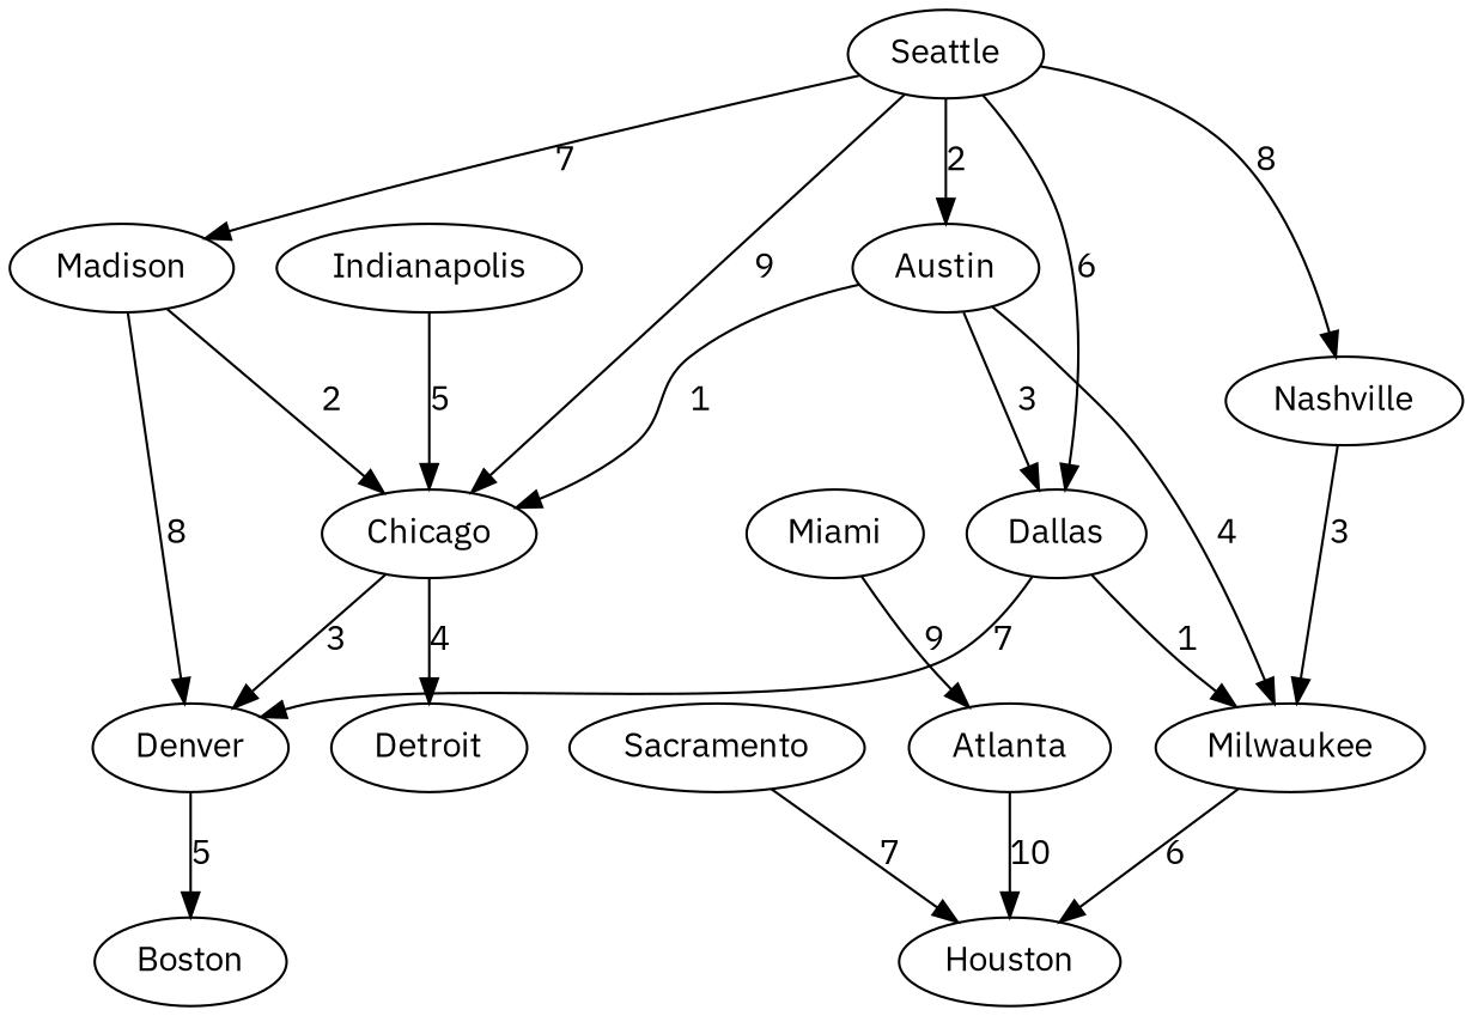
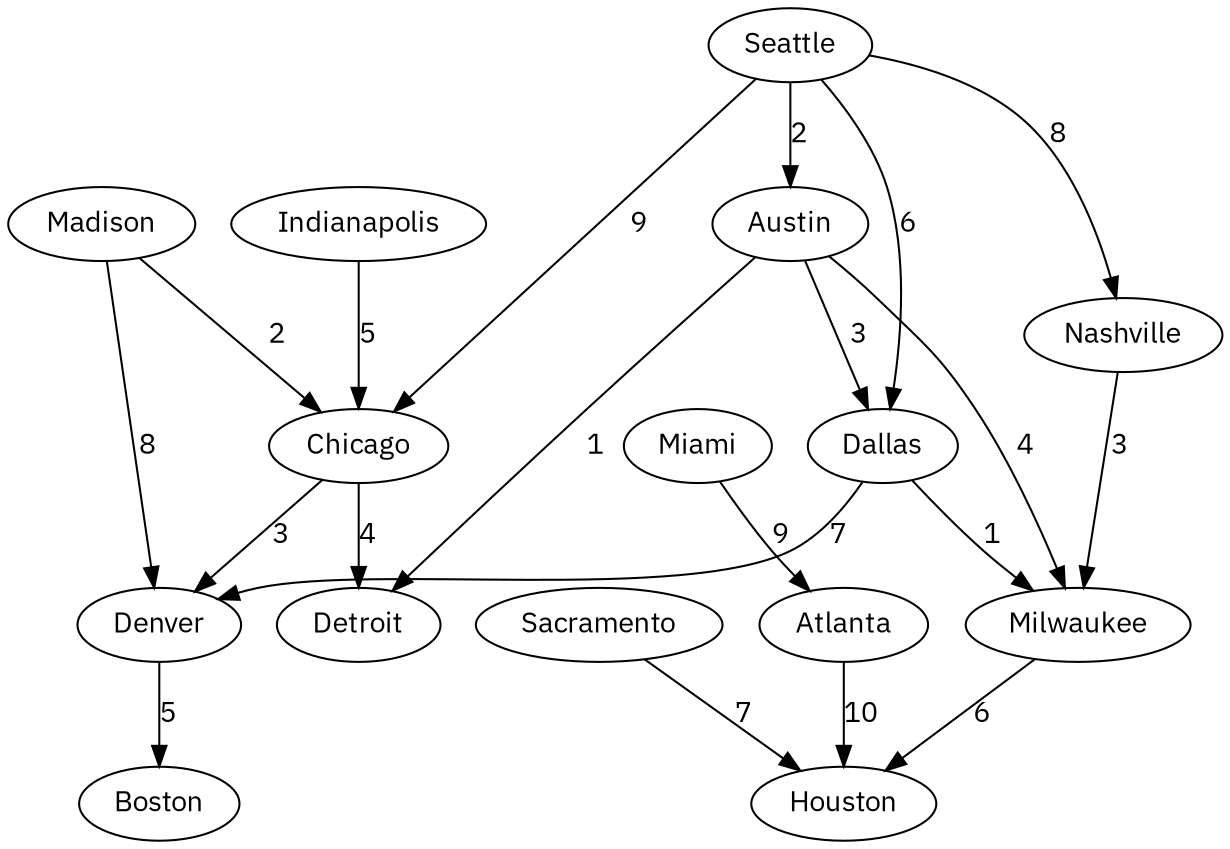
  digraph {
    fontname="IBM Plex Sans"
    node [fontname="IBM Plex Sans"]
    edge [fontname="IBM Plex Sans"]
    Seattle
    Austin
    Madison
    Chicago
    Dallas
    Nashville
    Milwaukee
    Denver
    Detroit
    Houston
    Boston
    Indianapolis
    Sacramento
    Miami
    Atlanta
    Seattle -> Austin [label=2]
-   Seattle -> Madison [label=7]
    Seattle -> Chicago [label=9]
    Seattle -> Dallas [label=6]
    Seattle -> Nashville [label=8]
-   Austin -> Chicago [label=1]
+   Austin -> Detroit [label=1]
    Austin -> Dallas [label=3]
    Austin -> Milwaukee [label=4]
    Madison -> Chicago [label=2]
    Madison -> Denver [label=8]
    Chicago -> Denver [label=3]
    Chicago -> Detroit [label=4]
    Dallas -> Milwaukee [label=1]
    Dallas -> Denver [label=7]
    Nashville -> Milwaukee [label=3]
    Milwaukee -> Houston [label=6]
    Denver -> Boston [label=5]
    Indianapolis -> Chicago [label=5]
    Sacramento -> Houston [label=7]
    Miami -> Atlanta [label=9]
    Atlanta -> Houston [label=10]
  }
